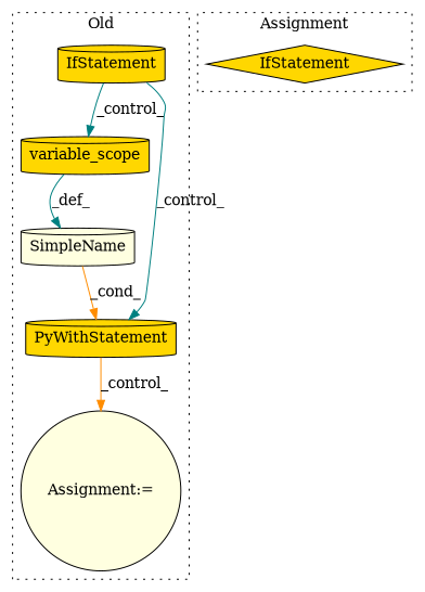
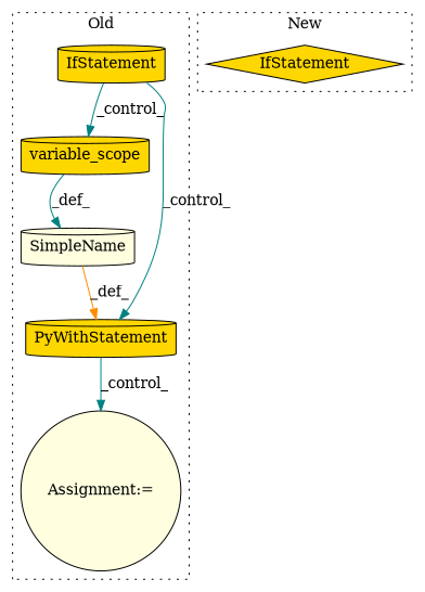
  digraph {
    node [a=25 fillcolor=gold l="4,2" shape=cylinder style=filled]
    edge [color=teal]
    n1 [a=32 l="15,1" label=variable_scope s="1104,1130"]
    n2 [a=104 l="10,2" label=PyWithStatement s="1083,1131"]
    n3 [label=IfStatement s="1057,1073"]
    n4 [a=42 fillcolor=lightyellow label=SimpleName l=""]
    n5 [a=7 fillcolor=lightyellow l=1 label="Assignment:=" s=1152 shape=circle]
    n6 [label=IfStatement s="17114,17152" shape=diamond]
    subgraph cluster_1 {
      label=Old
      style=dotted
      n1
      n2
      n3
      n4
      n5
    }
    subgraph cluster_2 {
-     label=Assignment
+     label=New
      style=dotted
      n6
    }
    n1 -> n4 [label=_def_]
-   n2 -> n5 [color=darkorange label=_control_]
+   n2 -> n5 [label=_control_]
    n3 -> n1 [label=_control_]
    n3 -> n2 [label=_control_]
-   n4 -> n2 [color=darkorange label=_cond_]
+   n4 -> n2 [color=darkorange label=_def_]
  }
